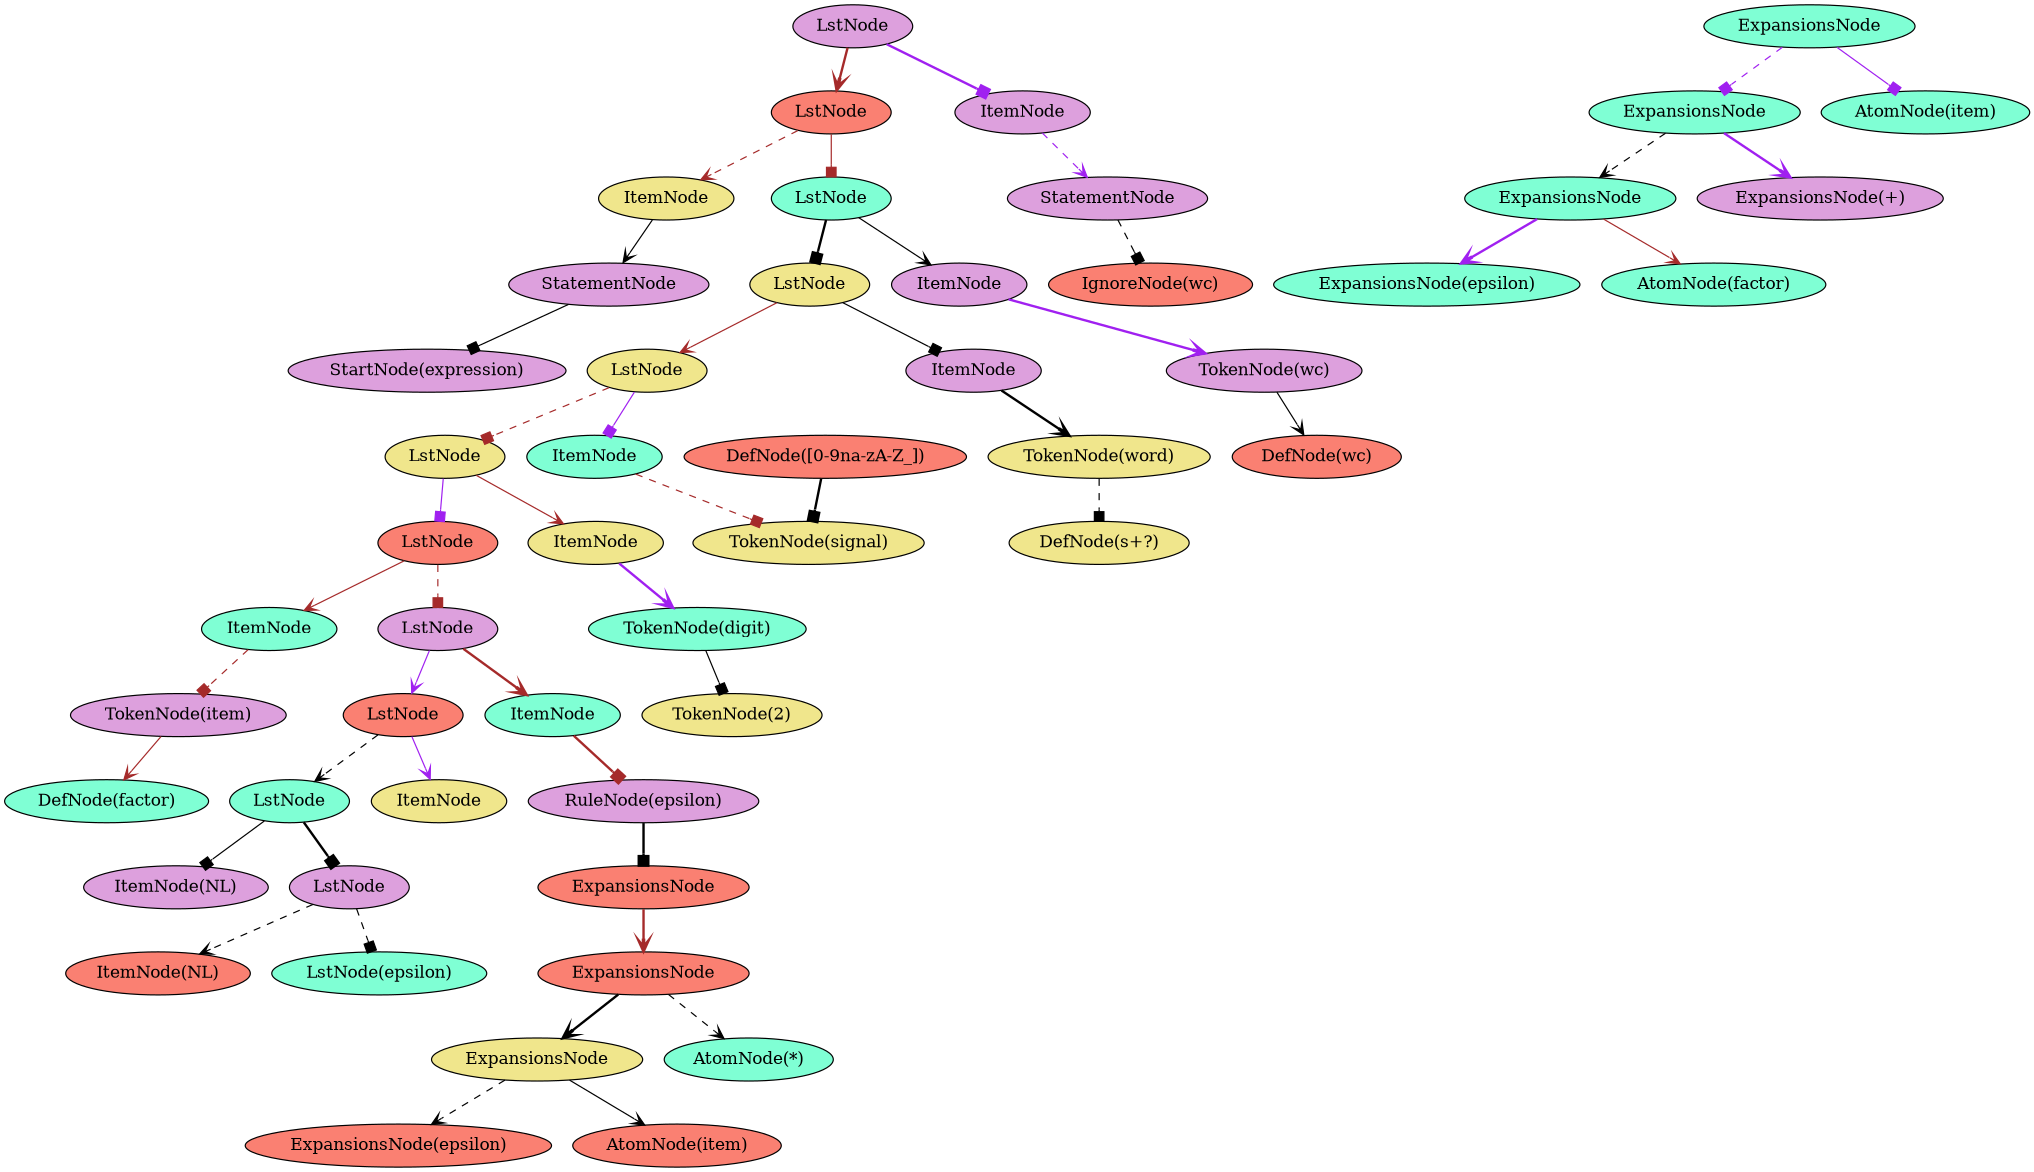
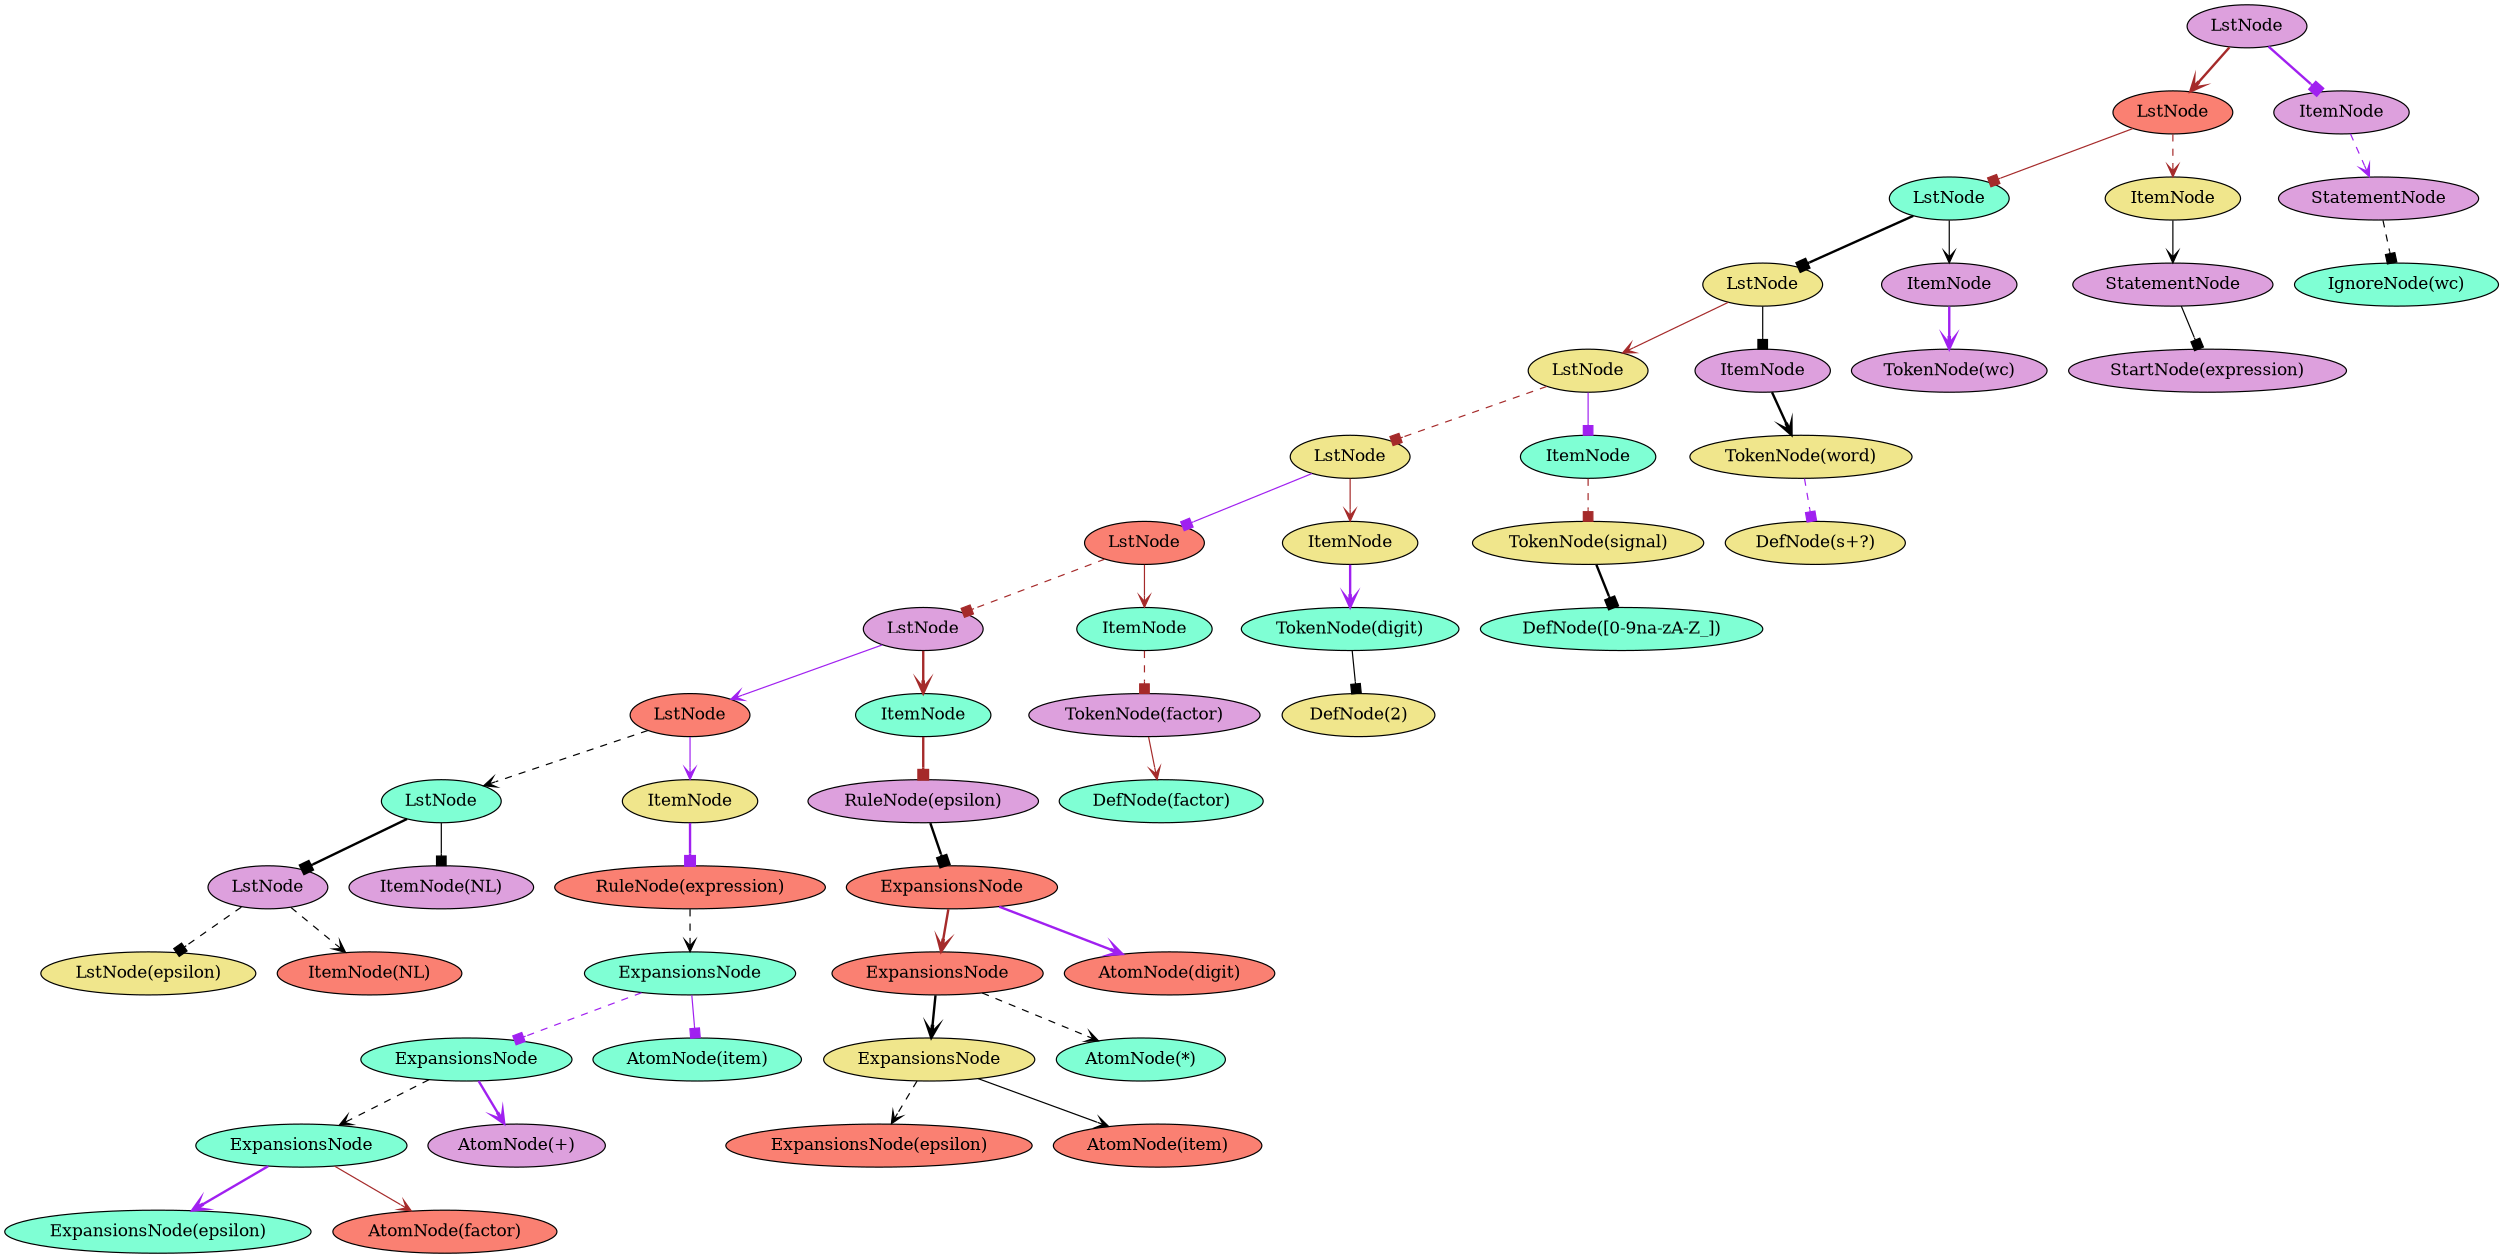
  digraph {
    node [fillcolor=aquamarine style=filled]
    edge [arrowhead=vee color=black style=solid]
    n1 [fillcolor=plum label=LstNode]
    n2 [fillcolor=salmon label=LstNode]
    n3 [fillcolor=plum label=ItemNode]
    n4 [label=LstNode]
    n5 [fillcolor=khaki label=ItemNode]
    n6 [fillcolor=plum label=StatementNode]
    n7 [fillcolor=khaki label=LstNode]
    n8 [fillcolor=plum label=ItemNode]
    n9 [fillcolor=plum label=StatementNode]
    n10 [fillcolor=khaki label=LstNode]
    n11 [fillcolor=plum label=ItemNode]
    n12 [fillcolor=plum label="TokenNode(wc)"]
    n13 [fillcolor=khaki label=LstNode]
    n14 [label=ItemNode]
    n15 [fillcolor=khaki label="TokenNode(word)"]
    n16 [fillcolor=salmon label=LstNode]
    n17 [fillcolor=khaki label=ItemNode]
    n18 [fillcolor=khaki label="TokenNode(signal)"]
    n19 [fillcolor=plum label=LstNode]
    n20 [label=ItemNode]
    n21 [label="TokenNode(digit)"]
    n22 [fillcolor=salmon label=LstNode]
    n23 [label=ItemNode]
-   n24 [fillcolor=plum label="TokenNode(item)"]
+   n24 [fillcolor=plum label="TokenNode(factor)"]
    n25 [label=LstNode]
    n26 [fillcolor=khaki label=ItemNode]
    n27 [fillcolor=plum label="RuleNode(epsilon)"]
    n28 [fillcolor=plum label=LstNode]
    n29 [fillcolor=plum label="ItemNode(NL)"]
-   n31 [label="LstNode(epsilon)"]
+   n30 [fillcolor=salmon label="RuleNode(expression)"]
+   n31 [fillcolor=khaki label="LstNode(epsilon)"]
    n32 [fillcolor=salmon label="ItemNode(NL)"]
    n33 [label=ExpansionsNode]
    n34 [label=ExpansionsNode]
    n35 [label="AtomNode(item)"]
    n36 [label=ExpansionsNode]
-   n37 [fillcolor=plum label="ExpansionsNode(+)"]
+   n37 [fillcolor=plum label="AtomNode(+)"]
    n38 [label="ExpansionsNode(epsilon)"]
-   n39 [label="AtomNode(factor)"]
+   n39 [fillcolor=salmon label="AtomNode(factor)"]
    n40 [fillcolor=salmon label=ExpansionsNode]
    n41 [fillcolor=salmon label=ExpansionsNode]
+   n42 [fillcolor=salmon label="AtomNode(digit)"]
    n43 [fillcolor=khaki label=ExpansionsNode]
    n44 [label="AtomNode(*)"]
    n45 [fillcolor=salmon label="ExpansionsNode(epsilon)"]
    n46 [fillcolor=salmon label="AtomNode(item)"]
    n47 [label="DefNode(factor)"]
-   n48 [fillcolor=khaki label="TokenNode(2)"]
-   n49 [fillcolor=salmon label="DefNode([0-9na-zA-Z_])"]
+   n48 [fillcolor=khaki label="DefNode(2)"]
+   n49 [label="DefNode([0-9na-zA-Z_])"]
    n50 [fillcolor=khaki label="DefNode(\s+?)"]
-   n51 [fillcolor=salmon label="DefNode(wc)"]
    n52 [fillcolor=plum label="StartNode(expression)"]
-   n53 [fillcolor=salmon label="IgnoreNode(wc)"]
+   n53 [label="IgnoreNode(wc)"]
    n1 -> n2 [color=brown style=bold]
    n1 -> n3 [arrowhead=box color=purple style=bold]
    n2 -> n4 [arrowhead=box color=brown]
    n2 -> n5 [color=brown style=dashed]
    n3 -> n6 [color=purple style=dashed]
    n4 -> n7 [arrowhead=box style=bold]
    n4 -> n8
    n5 -> n9
    n6 -> n53 [arrowhead=box style=dashed]
    n7 -> n10 [color=brown]
    n7 -> n11 [arrowhead=box]
    n8 -> n12 [color=purple style=bold]
    n9 -> n52 [arrowhead=box]
    n10 -> n13 [arrowhead=box color=brown style=dashed]
    n10 -> n14 [arrowhead=box color=purple]
    n11 -> n15 [style=bold]
-   n12 -> n51
    n13 -> n16 [arrowhead=box color=purple]
    n13 -> n17 [color=brown]
    n14 -> n18 [arrowhead=box color=brown style=dashed]
-   n15 -> n50 [arrowhead=box style=dashed]
+   n15 -> n50 [arrowhead=box color=purple style=dashed]
    n16 -> n19 [arrowhead=box color=brown style=dashed]
    n16 -> n20 [color=brown]
    n17 -> n21 [color=purple style=bold]
-   n49 -> n18 [arrowhead=box style=bold]
+   n18 -> n49 [arrowhead=box style=bold]
    n19 -> n22 [color=purple]
    n19 -> n23 [color=brown style=bold]
    n20 -> n24 [arrowhead=box color=brown style=dashed]
    n21 -> n48 [arrowhead=box]
    n22 -> n25 [style=dashed]
    n22 -> n26 [color=purple]
    n23 -> n27 [arrowhead=box color=brown style=bold]
    n24 -> n47 [color=brown]
    n25 -> n28 [arrowhead=box style=bold]
    n25 -> n29 [arrowhead=box]
+   n26 -> n30 [arrowhead=box color=purple style=bold]
    n27 -> n40 [arrowhead=box style=bold]
    n28 -> n31 [arrowhead=box style=dashed]
    n28 -> n32 [style=dashed]
+   n30 -> n33 [style=dashed]
    n33 -> n34 [arrowhead=box color=purple style=dashed]
    n33 -> n35 [arrowhead=box color=purple]
    n34 -> n36 [style=dashed]
    n34 -> n37 [color=purple style=bold]
    n36 -> n38 [color=purple style=bold]
    n36 -> n39 [color=brown]
    n40 -> n41 [color=brown style=bold]
+   n40 -> n42 [color=purple style=bold]
    n41 -> n43 [style=bold]
    n41 -> n44 [style=dashed]
    n43 -> n45 [style=dashed]
    n43 -> n46
  }
